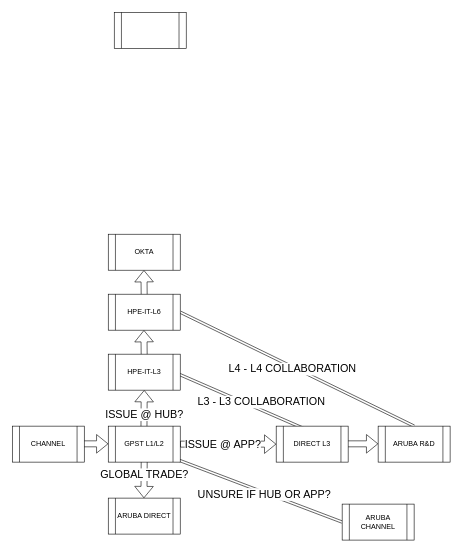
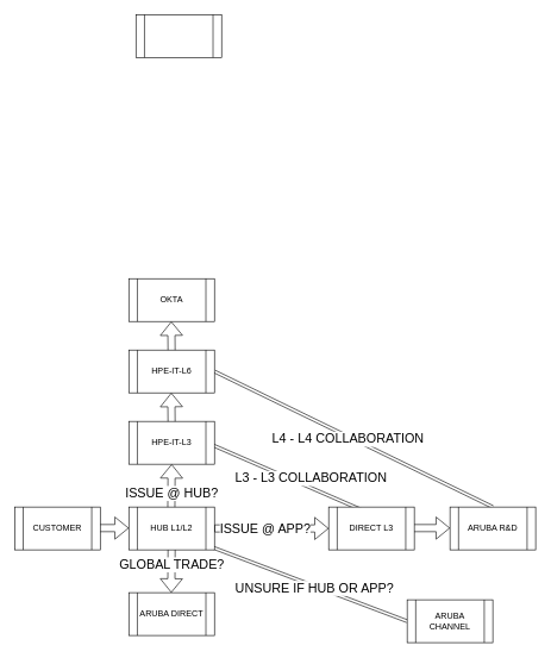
  <mxCell id="0" />
  <mxCell id="1" parent="0" />
  <mxCell id="2" value="" style="endArrow=block;html=1;rounded=0;shape=link;labelBorderColor=default;spacing=2;startArrow=block;endFill=0;entryX=1;entryY=0.5;entryDx=0;entryDy=0;" edge="1" parent="1"><mxGeometry width="50" height="50" relative="1" as="geometry"><mxPoint x="520" y="720" as="sourcePoint" /><mxPoint x="290" y="620" as="targetPoint" /></mxGeometry></mxCell>
  <mxCell id="3" value="L3 - L3 COLLABORATION" style="edgeLabel;html=1;align=center;verticalAlign=middle;resizable=0;points=[];fontSize=18;rotation=0;" vertex="1" connectable="0" parent="2"><mxGeometry x="0.232" y="-1" relative="1" as="geometry"><mxPoint x="55" y="12" as="offset" /></mxGeometry></mxCell>
  <mxCell id="4" value="" style="endArrow=block;html=1;rounded=0;shape=link;labelBorderColor=default;spacing=2;startArrow=block;endFill=0;entryX=1;entryY=0.5;entryDx=0;entryDy=0;exitX=0.5;exitY=0;exitDx=0;exitDy=0;" edge="1" parent="1" source="27" target="22"><mxGeometry width="50" height="50" relative="1" as="geometry"><mxPoint x="660" y="670" as="sourcePoint" /><mxPoint x="370" y="560" as="targetPoint" /></mxGeometry></mxCell>
  <mxCell id="5" value="L4 - L4 COLLABORATION" style="edgeLabel;html=1;align=center;verticalAlign=middle;resizable=0;points=[];fontSize=18;rotation=0;" vertex="1" connectable="0" parent="4"><mxGeometry x="0.232" y="-1" relative="1" as="geometry"><mxPoint x="36" y="22" as="offset" /></mxGeometry></mxCell>
  <mxCell id="6" value="" style="endArrow=none;html=1;rounded=0;shape=link;labelBorderColor=default;spacing=2;startArrow=block;endFill=0;" edge="1" parent="1"><mxGeometry width="50" height="50" relative="1" as="geometry"><mxPoint x="570" y="870" as="sourcePoint" /><mxPoint x="280" y="760" as="targetPoint" /></mxGeometry></mxCell>
  <mxCell id="7" value="UNSURE IF HUB OR APP?" style="edgeLabel;html=1;align=center;verticalAlign=middle;resizable=0;points=[];fontSize=18;rotation=0;" vertex="1" connectable="0" parent="6"><mxGeometry x="0.232" y="-1" relative="1" as="geometry"><mxPoint x="48" y="22" as="offset" /></mxGeometry></mxCell>
  <mxCell id="8" value="" style="endArrow=classic;html=1;rounded=0;shape=flexArrow;labelBorderColor=default;spacing=2;" edge="1" parent="1"><mxGeometry width="50" height="50" relative="1" as="geometry"><mxPoint x="120" y="739.5" as="sourcePoint" /><mxPoint x="180" y="739.5" as="targetPoint" /></mxGeometry></mxCell>
  <mxCell id="9" value="" style="endArrow=none;html=1;rounded=0;shape=flexArrow;labelBorderColor=default;spacing=2;startArrow=block;endFill=0;" edge="1" parent="1"><mxGeometry width="50" height="50" relative="1" as="geometry"><mxPoint x="239.5" y="830" as="sourcePoint" /><mxPoint x="240" y="760" as="targetPoint" /></mxGeometry></mxCell>
  <mxCell id="10" value="GLOBAL TRADE?" style="edgeLabel;html=1;align=center;verticalAlign=middle;resizable=0;points=[];fontSize=18;rotation=0;" vertex="1" connectable="0" parent="9"><mxGeometry x="0.232" y="-1" relative="1" as="geometry"><mxPoint x="-1" y="3" as="offset" /></mxGeometry></mxCell>
  <mxCell id="11" value="" style="endArrow=classic;html=1;rounded=0;shape=flexArrow;labelBorderColor=default;spacing=2;" edge="1" parent="1"><mxGeometry width="50" height="50" relative="1" as="geometry"><mxPoint x="240" y="600" as="sourcePoint" /><mxPoint x="239.5" y="550" as="targetPoint" /></mxGeometry></mxCell>
  <mxCell id="12" value="" style="endArrow=classic;html=1;rounded=0;shape=flexArrow;labelBorderColor=default;spacing=2;" edge="1" parent="1"><mxGeometry width="50" height="50" relative="1" as="geometry"><mxPoint x="240" y="500" as="sourcePoint" /><mxPoint x="239.5" y="450" as="targetPoint" /></mxGeometry></mxCell>
  <mxCell id="13" value="" style="endArrow=classic;html=1;rounded=0;shape=flexArrow;labelBorderColor=default;spacing=2;" edge="1" parent="1"><mxGeometry width="50" height="50" relative="1" as="geometry"><mxPoint x="239.5" y="720" as="sourcePoint" /><mxPoint x="240" y="650" as="targetPoint" /></mxGeometry></mxCell>
  <mxCell id="14" value="ISSUE @ HUB?" style="edgeLabel;html=1;align=center;verticalAlign=middle;resizable=0;points=[];fontSize=18;" vertex="1" connectable="0" parent="13"><mxGeometry x="0.232" y="-1" relative="1" as="geometry"><mxPoint x="-1" y="13" as="offset" /></mxGeometry></mxCell>
  <mxCell id="15" value="ARUBA DIRECT" style="shape=process;whiteSpace=wrap;html=1;backgroundOutline=1;" vertex="1" parent="1"><mxGeometry x="180" y="830" width="120" height="60" as="geometry" /></mxCell>
- <mxCell id="16" value="GPST L1/L2" style="shape=process;whiteSpace=wrap;html=1;backgroundOutline=1;" vertex="1" parent="1"><mxGeometry x="180" y="710" width="120" height="60" as="geometry" /></mxCell>
- <mxCell id="17" value="CHANNEL" style="shape=process;whiteSpace=wrap;html=1;backgroundOutline=1;" vertex="1" parent="1"><mxGeometry y="710" width="120" height="60" as="geometry" x="20" /></mxCell>
+ <mxCell id="16" value="HUB L1/L2" style="shape=process;whiteSpace=wrap;html=1;backgroundOutline=1;" vertex="1" parent="1"><mxGeometry x="180" y="710" width="120" height="60" as="geometry" /></mxCell>
+ <mxCell id="17" value="CUSTOMER" style="shape=process;whiteSpace=wrap;html=1;backgroundOutline=1;" vertex="1" parent="1"><mxGeometry y="710" width="120" height="60" as="geometry" x="20" /></mxCell>
  <mxCell id="18" value="" style="shape=process;whiteSpace=wrap;html=1;backgroundOutline=1;" vertex="1" parent="1"><mxGeometry x="190" y="20" width="120" height="60" as="geometry" /></mxCell>
  <mxCell id="19" value="HPE-IT-L3" style="shape=process;whiteSpace=wrap;html=1;backgroundOutline=1;" vertex="1" parent="1"><mxGeometry x="180" y="590" width="120" height="60" as="geometry" /></mxCell>
  <mxCell id="20" value="ARUBA CHANNEL" style="shape=process;whiteSpace=wrap;html=1;backgroundOutline=1;" vertex="1" parent="1"><mxGeometry x="570" y="840" width="120" height="60" as="geometry" /></mxCell>
  <mxCell id="21" value="OKTA" style="shape=process;whiteSpace=wrap;html=1;backgroundOutline=1;" vertex="1" parent="1"><mxGeometry x="180" y="390" width="120" height="60" as="geometry" /></mxCell>
  <mxCell id="22" value="HPE-IT-L6" style="shape=process;whiteSpace=wrap;html=1;backgroundOutline=1;" vertex="1" parent="1"><mxGeometry x="180" y="490" width="120" height="60" as="geometry" /></mxCell>
  <mxCell id="23" value="" style="endArrow=classic;html=1;rounded=0;shape=flexArrow;labelBorderColor=default;spacing=2;" edge="1" parent="1"><mxGeometry width="50" height="50" relative="1" as="geometry"><mxPoint x="570" y="739.5" as="sourcePoint" /><mxPoint x="630" y="739.5" as="targetPoint" /></mxGeometry></mxCell>
  <mxCell id="24" value="" style="edgeStyle=orthogonalEdgeStyle;shape=flexArrow;rounded=0;orthogonalLoop=1;jettySize=auto;html=1;labelBorderColor=default;fontSize=18;startArrow=block;endArrow=none;endFill=0;" edge="1" parent="1" source="26" target="16"><mxGeometry relative="1" as="geometry" /></mxCell>
  <mxCell id="25" value="ISSUE @ APP?" style="edgeLabel;html=1;align=center;verticalAlign=middle;resizable=0;points=[];fontSize=18;" vertex="1" connectable="0" parent="24"><mxGeometry x="0.173" y="2" relative="1" as="geometry"><mxPoint x="4" y="-2" as="offset" /></mxGeometry></mxCell>
  <mxCell id="26" value="DIRECT L3" style="shape=process;whiteSpace=wrap;html=1;backgroundOutline=1;" vertex="1" parent="1"><mxGeometry x="460" y="710" width="120" height="60" as="geometry" /></mxCell>
  <mxCell id="27" value="ARUBA R&amp;amp;D" style="shape=process;whiteSpace=wrap;html=1;backgroundOutline=1;" vertex="1" parent="1"><mxGeometry x="630" y="710" width="120" height="60" as="geometry" /></mxCell>
